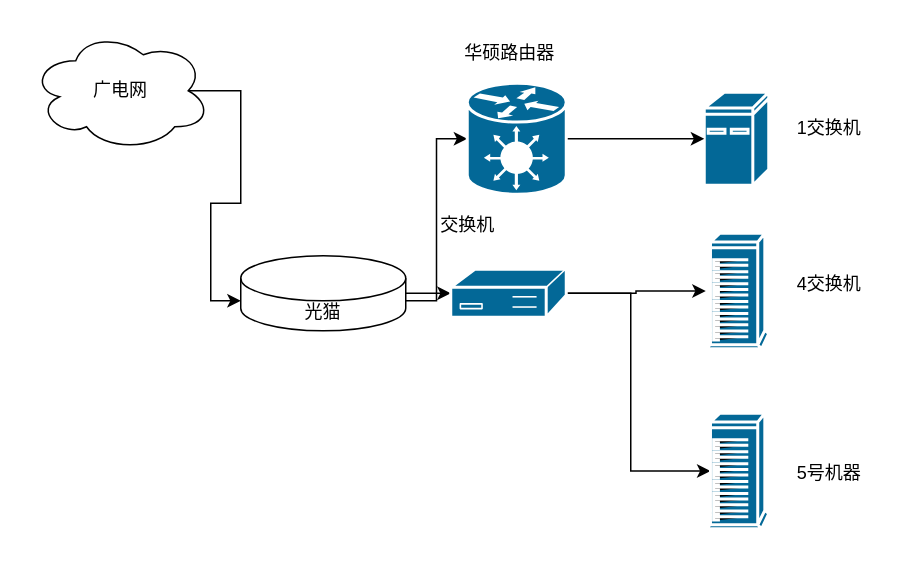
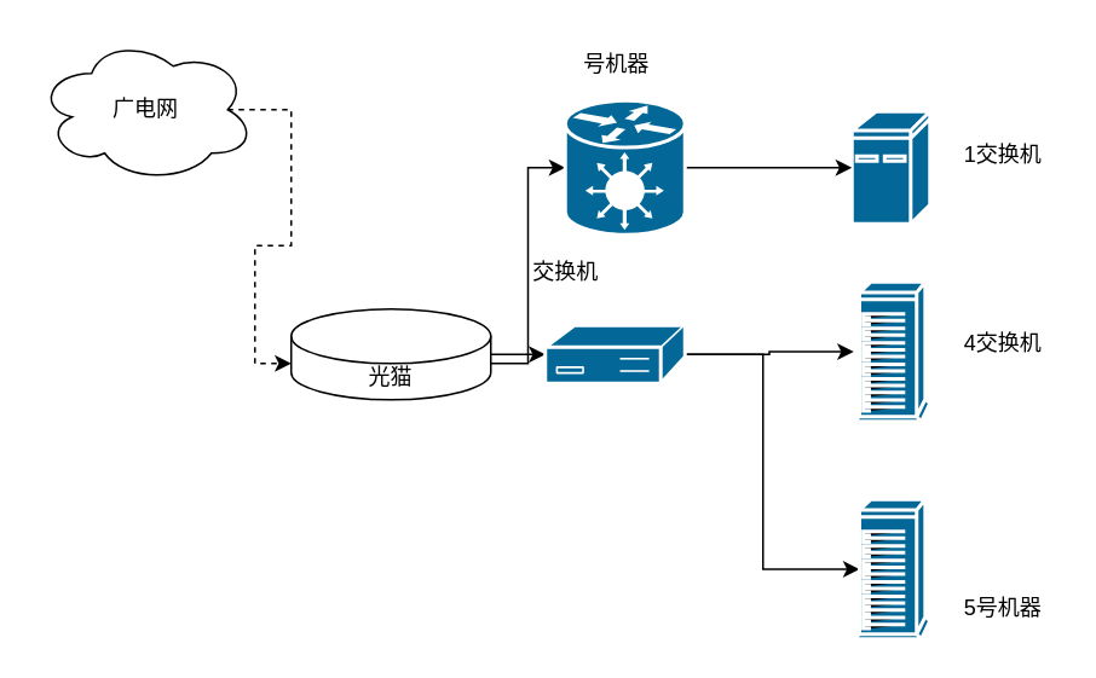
  <mxCell id="0" />
  <mxCell id="1" parent="0" />
- <mxCell id="2" style="edgeStyle=orthogonalEdgeStyle;rounded=0;orthogonalLoop=1;jettySize=auto;html=1;exitX=0.875;exitY=0.5;exitDx=0;exitDy=0;exitPerimeter=0;entryX=0;entryY=0;entryDx=0;entryDy=30;entryPerimeter=0;" edge="1" parent="1" source="3" target="6"><mxGeometry relative="1" as="geometry" /></mxCell>
+ <mxCell id="2" style="edgeStyle=orthogonalEdgeStyle;rounded=0;orthogonalLoop=1;jettySize=auto;html=1;exitX=0.875;exitY=0.5;exitDx=0;exitDy=0;exitPerimeter=0;entryX=0;entryY=0;entryDx=0;entryDy=30;entryPerimeter=0;dashed=1;" edge="1" parent="1" source="3" target="6"><mxGeometry relative="1" as="geometry" /></mxCell>
  <mxCell id="3" value="广电网" style="ellipse;shape=cloud;whiteSpace=wrap;html=1;" vertex="1" parent="1"><mxGeometry x="20" y="20" width="120" height="80" as="geometry" /></mxCell>
  <mxCell id="4" style="edgeStyle=orthogonalEdgeStyle;rounded=0;orthogonalLoop=1;jettySize=auto;html=1;exitX=1;exitY=0.5;exitDx=0;exitDy=0;exitPerimeter=0;entryX=0;entryY=0.5;entryDx=0;entryDy=0;entryPerimeter=0;" edge="1" parent="1" source="6" target="10"><mxGeometry relative="1" as="geometry" /></mxCell>
  <mxCell id="5" style="edgeStyle=orthogonalEdgeStyle;rounded=0;orthogonalLoop=1;jettySize=auto;html=1;exitX=1;exitY=0;exitDx=0;exitDy=30;exitPerimeter=0;entryX=0;entryY=0.5;entryDx=0;entryDy=0;entryPerimeter=0;" edge="1" parent="1" source="6" target="14"><mxGeometry relative="1" as="geometry" /></mxCell>
  <mxCell id="6" value="光猫" style="shape=cylinder3;whiteSpace=wrap;html=1;boundedLbl=1;backgroundOutline=1;size=15;" vertex="1" parent="1"><mxGeometry x="160" y="170" width="110" height="50" as="geometry" /></mxCell>
  <mxCell id="7" value="" style="shape=mxgraph.cisco.computers_and_peripherals.ibm_mini_as400;sketch=0;html=1;pointerEvents=1;dashed=0;fillColor=#036897;strokeColor=#ffffff;strokeWidth=2;verticalLabelPosition=bottom;verticalAlign=top;align=center;outlineConnect=0;" vertex="1" parent="1"><mxGeometry x="469" y="61" width="43" height="62" as="geometry" /></mxCell>
  <mxCell id="8" style="edgeStyle=orthogonalEdgeStyle;rounded=0;orthogonalLoop=1;jettySize=auto;html=1;exitX=1;exitY=0.5;exitDx=0;exitDy=0;exitPerimeter=0;" edge="1" parent="1" source="10" target="11"><mxGeometry relative="1" as="geometry" /></mxCell>
  <mxCell id="9" style="edgeStyle=orthogonalEdgeStyle;rounded=0;orthogonalLoop=1;jettySize=auto;html=1;exitX=1;exitY=0.5;exitDx=0;exitDy=0;exitPerimeter=0;entryX=0.075;entryY=0.5;entryDx=0;entryDy=0;entryPerimeter=0;" edge="1" parent="1" source="10" target="12"><mxGeometry relative="1" as="geometry"><Array as="points"><mxPoint x="420" y="195" /><mxPoint x="420" y="314" /></Array></mxGeometry></mxCell>
  <mxCell id="10" value="" style="shape=mxgraph.cisco.controllers_and_modules.3174_(desktop)_cluster_controller;sketch=0;html=1;pointerEvents=1;dashed=0;fillColor=#036897;strokeColor=#ffffff;strokeWidth=2;verticalLabelPosition=bottom;verticalAlign=top;align=center;outlineConnect=0;" vertex="1" parent="1"><mxGeometry x="300" y="179" width="77" height="32" as="geometry" /></mxCell>
  <mxCell id="11" value="" style="shape=mxgraph.cisco.computers_and_peripherals.ibm_tower;sketch=0;html=1;pointerEvents=1;dashed=0;fillColor=#036897;strokeColor=#ffffff;strokeWidth=2;verticalLabelPosition=bottom;verticalAlign=top;align=center;outlineConnect=0;" vertex="1" parent="1"><mxGeometry x="470" y="155" width="42" height="77" as="geometry" /></mxCell>
  <mxCell id="12" value="" style="shape=mxgraph.cisco.computers_and_peripherals.ibm_tower;sketch=0;html=1;pointerEvents=1;dashed=0;fillColor=#036897;strokeColor=#ffffff;strokeWidth=2;verticalLabelPosition=bottom;verticalAlign=top;align=center;outlineConnect=0;" vertex="1" parent="1"><mxGeometry x="470" y="275" width="42" height="77" as="geometry" /></mxCell>
  <mxCell id="13" style="edgeStyle=orthogonalEdgeStyle;rounded=0;orthogonalLoop=1;jettySize=auto;html=1;exitX=1;exitY=0.5;exitDx=0;exitDy=0;exitPerimeter=0;entryX=0;entryY=0.5;entryDx=0;entryDy=0;entryPerimeter=0;" edge="1" parent="1" source="14" target="7"><mxGeometry relative="1" as="geometry" /></mxCell>
  <mxCell id="14" value="" style="shape=mxgraph.cisco.hubs_and_gateways.generic_gateway;sketch=0;html=1;pointerEvents=1;dashed=0;fillColor=#036897;strokeColor=#ffffff;strokeWidth=2;verticalLabelPosition=bottom;verticalAlign=top;align=center;outlineConnect=0;" vertex="1" parent="1"><mxGeometry x="311" y="55" width="66" height="74" as="geometry" /></mxCell>
  <mxCell id="15" value="交换机" style="text;html=1;align=center;verticalAlign=middle;resizable=0;points=[];autosize=1;strokeColor=none;fillColor=none;" vertex="1" parent="1"><mxGeometry x="286" y="140" width="50" height="20" as="geometry" /></mxCell>
- <mxCell id="16" value="华硕路由器" style="text;html=1;align=center;verticalAlign=middle;resizable=0;points=[];autosize=1;strokeColor=none;fillColor=none;" vertex="1" parent="1"><mxGeometry x="298.5" y="25" width="80" height="20" as="geometry" /></mxCell>
+ <mxCell id="16" value="号机器" style="text;html=1;align=center;verticalAlign=middle;resizable=0;points=[];autosize=1;strokeColor=none;fillColor=none;" vertex="1" parent="1"><mxGeometry x="298.5" y="25" width="80" height="20" as="geometry" /></mxCell>
  <mxCell id="17" value="1交换机" style="text;html=1;align=center;verticalAlign=middle;resizable=0;points=[];autosize=1;strokeColor=none;fillColor=none;" vertex="1" parent="1"><mxGeometry x="522" y="75" width="60" height="20" as="geometry" /></mxCell>
  <mxCell id="18" value="4交换机" style="text;html=1;align=center;verticalAlign=middle;resizable=0;points=[];autosize=1;strokeColor=none;fillColor=none;" vertex="1" parent="1"><mxGeometry x="522" y="179" width="60" height="20" as="geometry" /></mxCell>
- <mxCell id="19" value="5号机器" style="text;html=1;align=center;verticalAlign=middle;resizable=0;points=[];autosize=1;strokeColor=none;fillColor=none;" vertex="1" parent="1"><mxGeometry x="522" y="305" width="60" height="20" as="geometry" /></mxCell>
+ <mxCell id="19" value="5号机器" style="text;html=1;align=center;verticalAlign=middle;resizable=0;points=[];autosize=1;strokeColor=none;fillColor=none;" vertex="1" parent="1"><mxGeometry x="522" y="325" width="60" height="20" as="geometry" /></mxCell>
